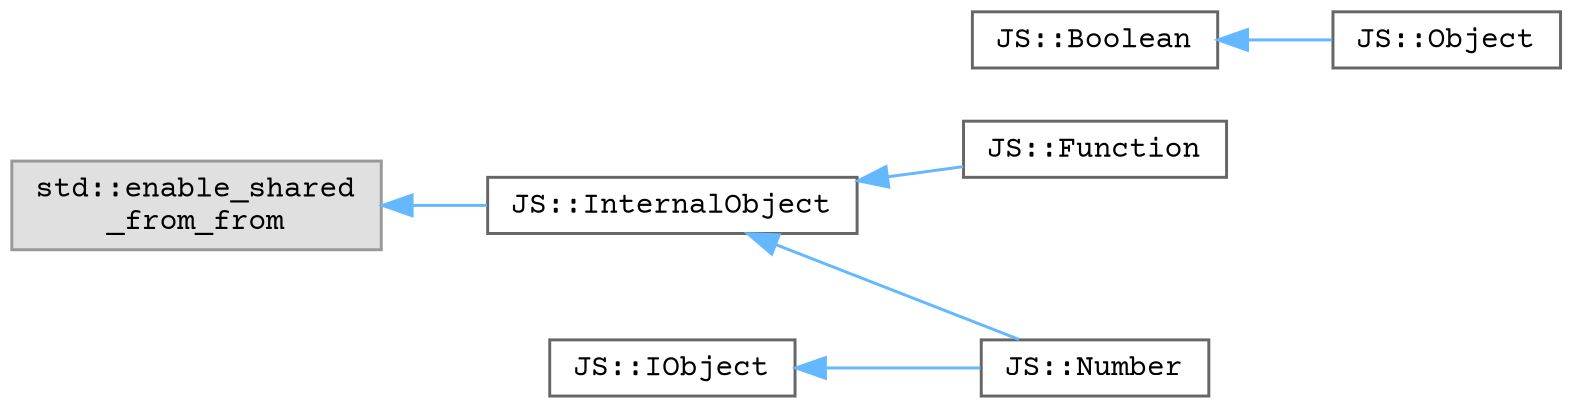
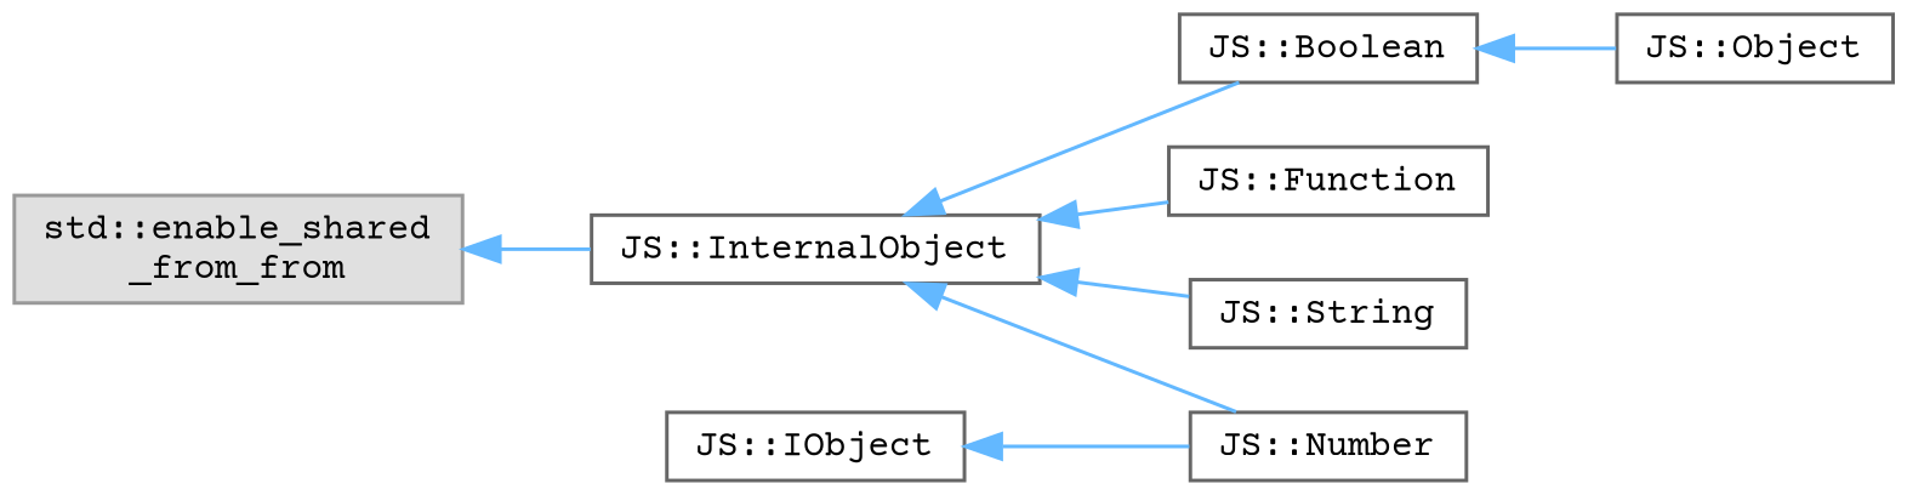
  digraph {
    fontname="Courier Prime"
    rankdir=LR
    node [color=grey40 fillcolor=white fontname="Courier Prime" fontsize=10 shape=box style=filled]
    edge [color=steelblue1 dir=back fontname="Courier Prime" fontsize=10 labelfontname=Helvetica labelfontsize=10 style=solid]
    n1 [color=grey60 fillcolor="#E0E0E0" height=0.2 label="std::enable_shared\l_from_from" width=0.4]
    n2 [height=0.2 label="JS::InternalObject" width=0.4]
    n3 [height=0.2 label="JS::Boolean" width=0.4]
    n4 [height=0.2 label="JS::Function" width=0.4]
    n5 [height=0.2 label="JS::Number" width=0.4]
+   n6 [height=0.2 label="JS::String" width=0.4]
    n7 [height=0.2 label="JS::Object" width=0.4]
    n8 [height=0.2 label="JS::IObject" width=0.4]
    n1 -> n2
+   n2 -> n3
    n2 -> n4
    n2 -> n5
+   n2 -> n6
    n3 -> n7
    n8 -> n5
  }
